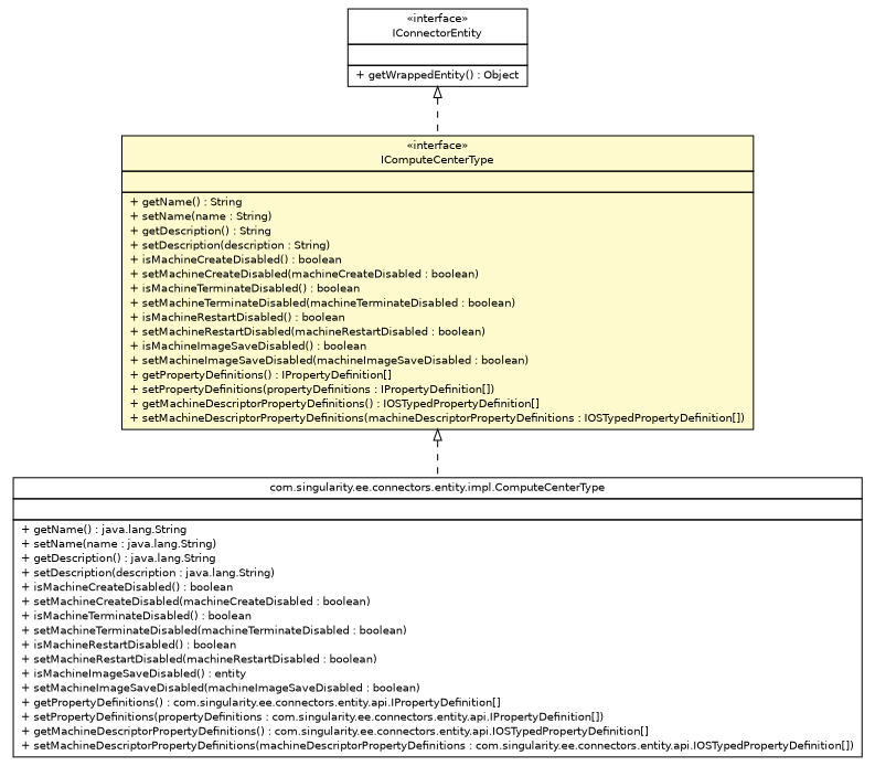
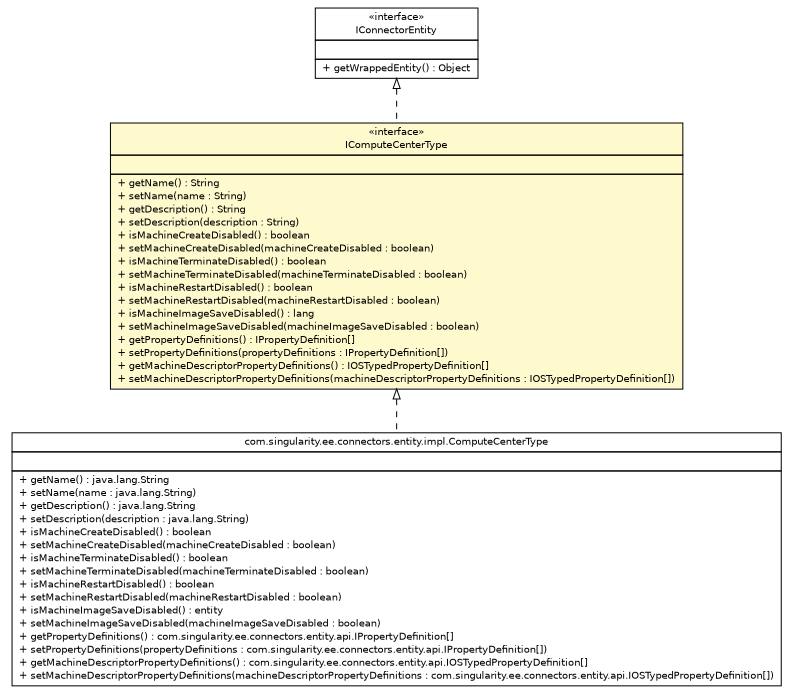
  digraph {
    nodesep=0.25
    ranksep=0.5
    node [fontcolor=black fontname=Helvetica fontsize=10.0 shape=plaintext]
    edge [arrowtail=empty dir=back fontname=Helvetica fontsize=10 headport=p labelfontname=Helvetica labelfontsize=10 style=dashed tailport=p]
-   n1 [label=<<table title="com.singularity.ee.connectors.entity.api.IComputeCenterType" border="0" cellborder="1" cellspacing="0" cellpadding="2" port="p" bgcolor="lemonChiffon" href="./IComputeCenterType.html"> 		<tr><td><table border="0" cellspacing="0" cellpadding="1"> <tr><td align="center" balign="center"> &#171;interface&#187; </td></tr> <tr><td align="center" balign="center"> IComputeCenterType </td></tr> 		</table></td></tr> 		<tr><td><table border="0" cellspacing="0" cellpadding="1"> <tr><td align="left" balign="left">  </td></tr> 		</table></td></tr> 		<tr><td><table border="0" cellspacing="0" cellpadding="1"> <tr><td align="left" balign="left"> + getName() : String </td></tr> <tr><td align="left" balign="left"> + setName(name : String) </td></tr> <tr><td align="left" balign="left"> + getDescription() : String </td></tr> <tr><td align="left" balign="left"> + setDescription(description : String) </td></tr> <tr><td align="left" balign="left"> + isMachineCreateDisabled() : boolean </td></tr> <tr><td align="left" balign="left"> + setMachineCreateDisabled(machineCreateDisabled : boolean) </td></tr> <tr><td align="left" balign="left"> + isMachineTerminateDisabled() : boolean </td></tr> <tr><td align="left" balign="left"> + setMachineTerminateDisabled(machineTerminateDisabled : boolean) </td></tr> <tr><td align="left" balign="left"> + isMachineRestartDisabled() : boolean </td></tr> <tr><td align="left" balign="left"> + setMachineRestartDisabled(machineRestartDisabled : boolean) </td></tr> <tr><td align="left" balign="left"> + isMachineImageSaveDisabled() : boolean </td></tr> <tr><td align="left" balign="left"> + setMachineImageSaveDisabled(machineImageSaveDisabled : boolean) </td></tr> <tr><td align="left" balign="left"> + getPropertyDefinitions() : IPropertyDefinition[] </td></tr> <tr><td align="left" balign="left"> + setPropertyDefinitions(propertyDefinitions : IPropertyDefinition[]) </td></tr> <tr><td align="left" balign="left"> + getMachineDescriptorPropertyDefinitions() : IOSTypedPropertyDefinition[] </td></tr> <tr><td align="left" balign="left"> + setMachineDescriptorPropertyDefinitions(machineDescriptorPropertyDefinitions : IOSTypedPropertyDefinition[]) </td></tr> 		</table></td></tr> 		</table>>]
+   n1 [label=<<table title="com.singularity.ee.connectors.entity.api.IComputeCenterType" border="0" cellborder="1" cellspacing="0" cellpadding="2" port="p" bgcolor="lemonChiffon" href="./IComputeCenterType.html"> 		<tr><td><table border="0" cellspacing="0" cellpadding="1"> <tr><td align="center" balign="center"> &#171;interface&#187; </td></tr> <tr><td align="center" balign="center"> IComputeCenterType </td></tr> 		</table></td></tr> 		<tr><td><table border="0" cellspacing="0" cellpadding="1"> <tr><td align="left" balign="left">  </td></tr> 		</table></td></tr> 		<tr><td><table border="0" cellspacing="0" cellpadding="1"> <tr><td align="left" balign="left"> + getName() : String </td></tr> <tr><td align="left" balign="left"> + setName(name : String) </td></tr> <tr><td align="left" balign="left"> + getDescription() : String </td></tr> <tr><td align="left" balign="left"> + setDescription(description : String) </td></tr> <tr><td align="left" balign="left"> + isMachineCreateDisabled() : boolean </td></tr> <tr><td align="left" balign="left"> + setMachineCreateDisabled(machineCreateDisabled : boolean) </td></tr> <tr><td align="left" balign="left"> + isMachineTerminateDisabled() : boolean </td></tr> <tr><td align="left" balign="left"> + setMachineTerminateDisabled(machineTerminateDisabled : boolean) </td></tr> <tr><td align="left" balign="left"> + isMachineRestartDisabled() : boolean </td></tr> <tr><td align="left" balign="left"> + setMachineRestartDisabled(machineRestartDisabled : boolean) </td></tr> <tr><td align="left" balign="left"> + isMachineImageSaveDisabled() : lang </td></tr> <tr><td align="left" balign="left"> + setMachineImageSaveDisabled(machineImageSaveDisabled : boolean) </td></tr> <tr><td align="left" balign="left"> + getPropertyDefinitions() : IPropertyDefinition[] </td></tr> <tr><td align="left" balign="left"> + setPropertyDefinitions(propertyDefinitions : IPropertyDefinition[]) </td></tr> <tr><td align="left" balign="left"> + getMachineDescriptorPropertyDefinitions() : IOSTypedPropertyDefinition[] </td></tr> <tr><td align="left" balign="left"> + setMachineDescriptorPropertyDefinitions(machineDescriptorPropertyDefinitions : IOSTypedPropertyDefinition[]) </td></tr> 		</table></td></tr> 		</table>>]
    n2 [label=<<table title="com.singularity.ee.connectors.entity.impl.ComputeCenterType" border="0" cellborder="1" cellspacing="0" cellpadding="2" port="p" href="../impl/ComputeCenterType.html"> 		<tr><td><table border="0" cellspacing="0" cellpadding="1"> <tr><td align="center" balign="center"> com.singularity.ee.connectors.entity.impl.ComputeCenterType </td></tr> 		</table></td></tr> 		<tr><td><table border="0" cellspacing="0" cellpadding="1"> <tr><td align="left" balign="left">  </td></tr> 		</table></td></tr> 		<tr><td><table border="0" cellspacing="0" cellpadding="1"> <tr><td align="left" balign="left"> + getName() : java.lang.String </td></tr> <tr><td align="left" balign="left"> + setName(name : java.lang.String) </td></tr> <tr><td align="left" balign="left"> + getDescription() : java.lang.String </td></tr> <tr><td align="left" balign="left"> + setDescription(description : java.lang.String) </td></tr> <tr><td align="left" balign="left"> + isMachineCreateDisabled() : boolean </td></tr> <tr><td align="left" balign="left"> + setMachineCreateDisabled(machineCreateDisabled : boolean) </td></tr> <tr><td align="left" balign="left"> + isMachineTerminateDisabled() : boolean </td></tr> <tr><td align="left" balign="left"> + setMachineTerminateDisabled(machineTerminateDisabled : boolean) </td></tr> <tr><td align="left" balign="left"> + isMachineRestartDisabled() : boolean </td></tr> <tr><td align="left" balign="left"> + setMachineRestartDisabled(machineRestartDisabled : boolean) </td></tr> <tr><td align="left" balign="left"> + isMachineImageSaveDisabled() : entity </td></tr> <tr><td align="left" balign="left"> + setMachineImageSaveDisabled(machineImageSaveDisabled : boolean) </td></tr> <tr><td align="left" balign="left"> + getPropertyDefinitions() : com.singularity.ee.connectors.entity.api.IPropertyDefinition[] </td></tr> <tr><td align="left" balign="left"> + setPropertyDefinitions(propertyDefinitions : com.singularity.ee.connectors.entity.api.IPropertyDefinition[]) </td></tr> <tr><td align="left" balign="left"> + getMachineDescriptorPropertyDefinitions() : com.singularity.ee.connectors.entity.api.IOSTypedPropertyDefinition[] </td></tr> <tr><td align="left" balign="left"> + setMachineDescriptorPropertyDefinitions(machineDescriptorPropertyDefinitions : com.singularity.ee.connectors.entity.api.IOSTypedPropertyDefinition[]) </td></tr> 		</table></td></tr> 		</table>>]
    n3 [label=<<table title="com.singularity.ee.connectors.entity.api.IConnectorEntity" border="0" cellborder="1" cellspacing="0" cellpadding="2" port="p" href="./IConnectorEntity.html"> 		<tr><td><table border="0" cellspacing="0" cellpadding="1"> <tr><td align="center" balign="center"> &#171;interface&#187; </td></tr> <tr><td align="center" balign="center"> IConnectorEntity </td></tr> 		</table></td></tr> 		<tr><td><table border="0" cellspacing="0" cellpadding="1"> <tr><td align="left" balign="left">  </td></tr> 		</table></td></tr> 		<tr><td><table border="0" cellspacing="0" cellpadding="1"> <tr><td align="left" balign="left"> + getWrappedEntity() : Object </td></tr> 		</table></td></tr> 		</table>>]
    n1 -> n2
    n3 -> n1
  }
